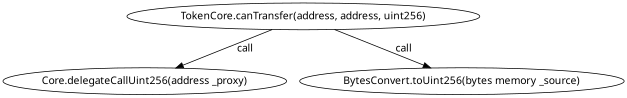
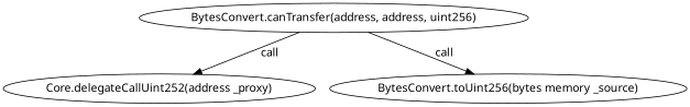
  digraph {
    fontname="Noto Sans"
    node [fontname="Noto Sans"]
    edge [fontname="Noto Sans"]
-   "TokenCore.canTransfer(address, address, uint256)" [height=0.5 width=5.7362]
-   "Core.delegateCallUint256(address _proxy)" [height=0.5 width=4.9249]
+   "TokenCore.canTransfer(address, address, uint256)" [height=0.5 width=5.7362 label="BytesConvert.canTransfer(address, address, uint256)"]
+   "Core.delegateCallUint256(address _proxy)" [height=0.5 width=4.9249 label="Core.delegateCallUint252(address _proxy)"]
    "BytesConvert.toUint256(bytes memory _source)" [height=0.5 width=5.5437]
    "TokenCore.canTransfer(address, address, uint256)" -> "Core.delegateCallUint256(address _proxy)" [label=" call"]
    "TokenCore.canTransfer(address, address, uint256)" -> "BytesConvert.toUint256(bytes memory _source)" [label=" call"]
  }
